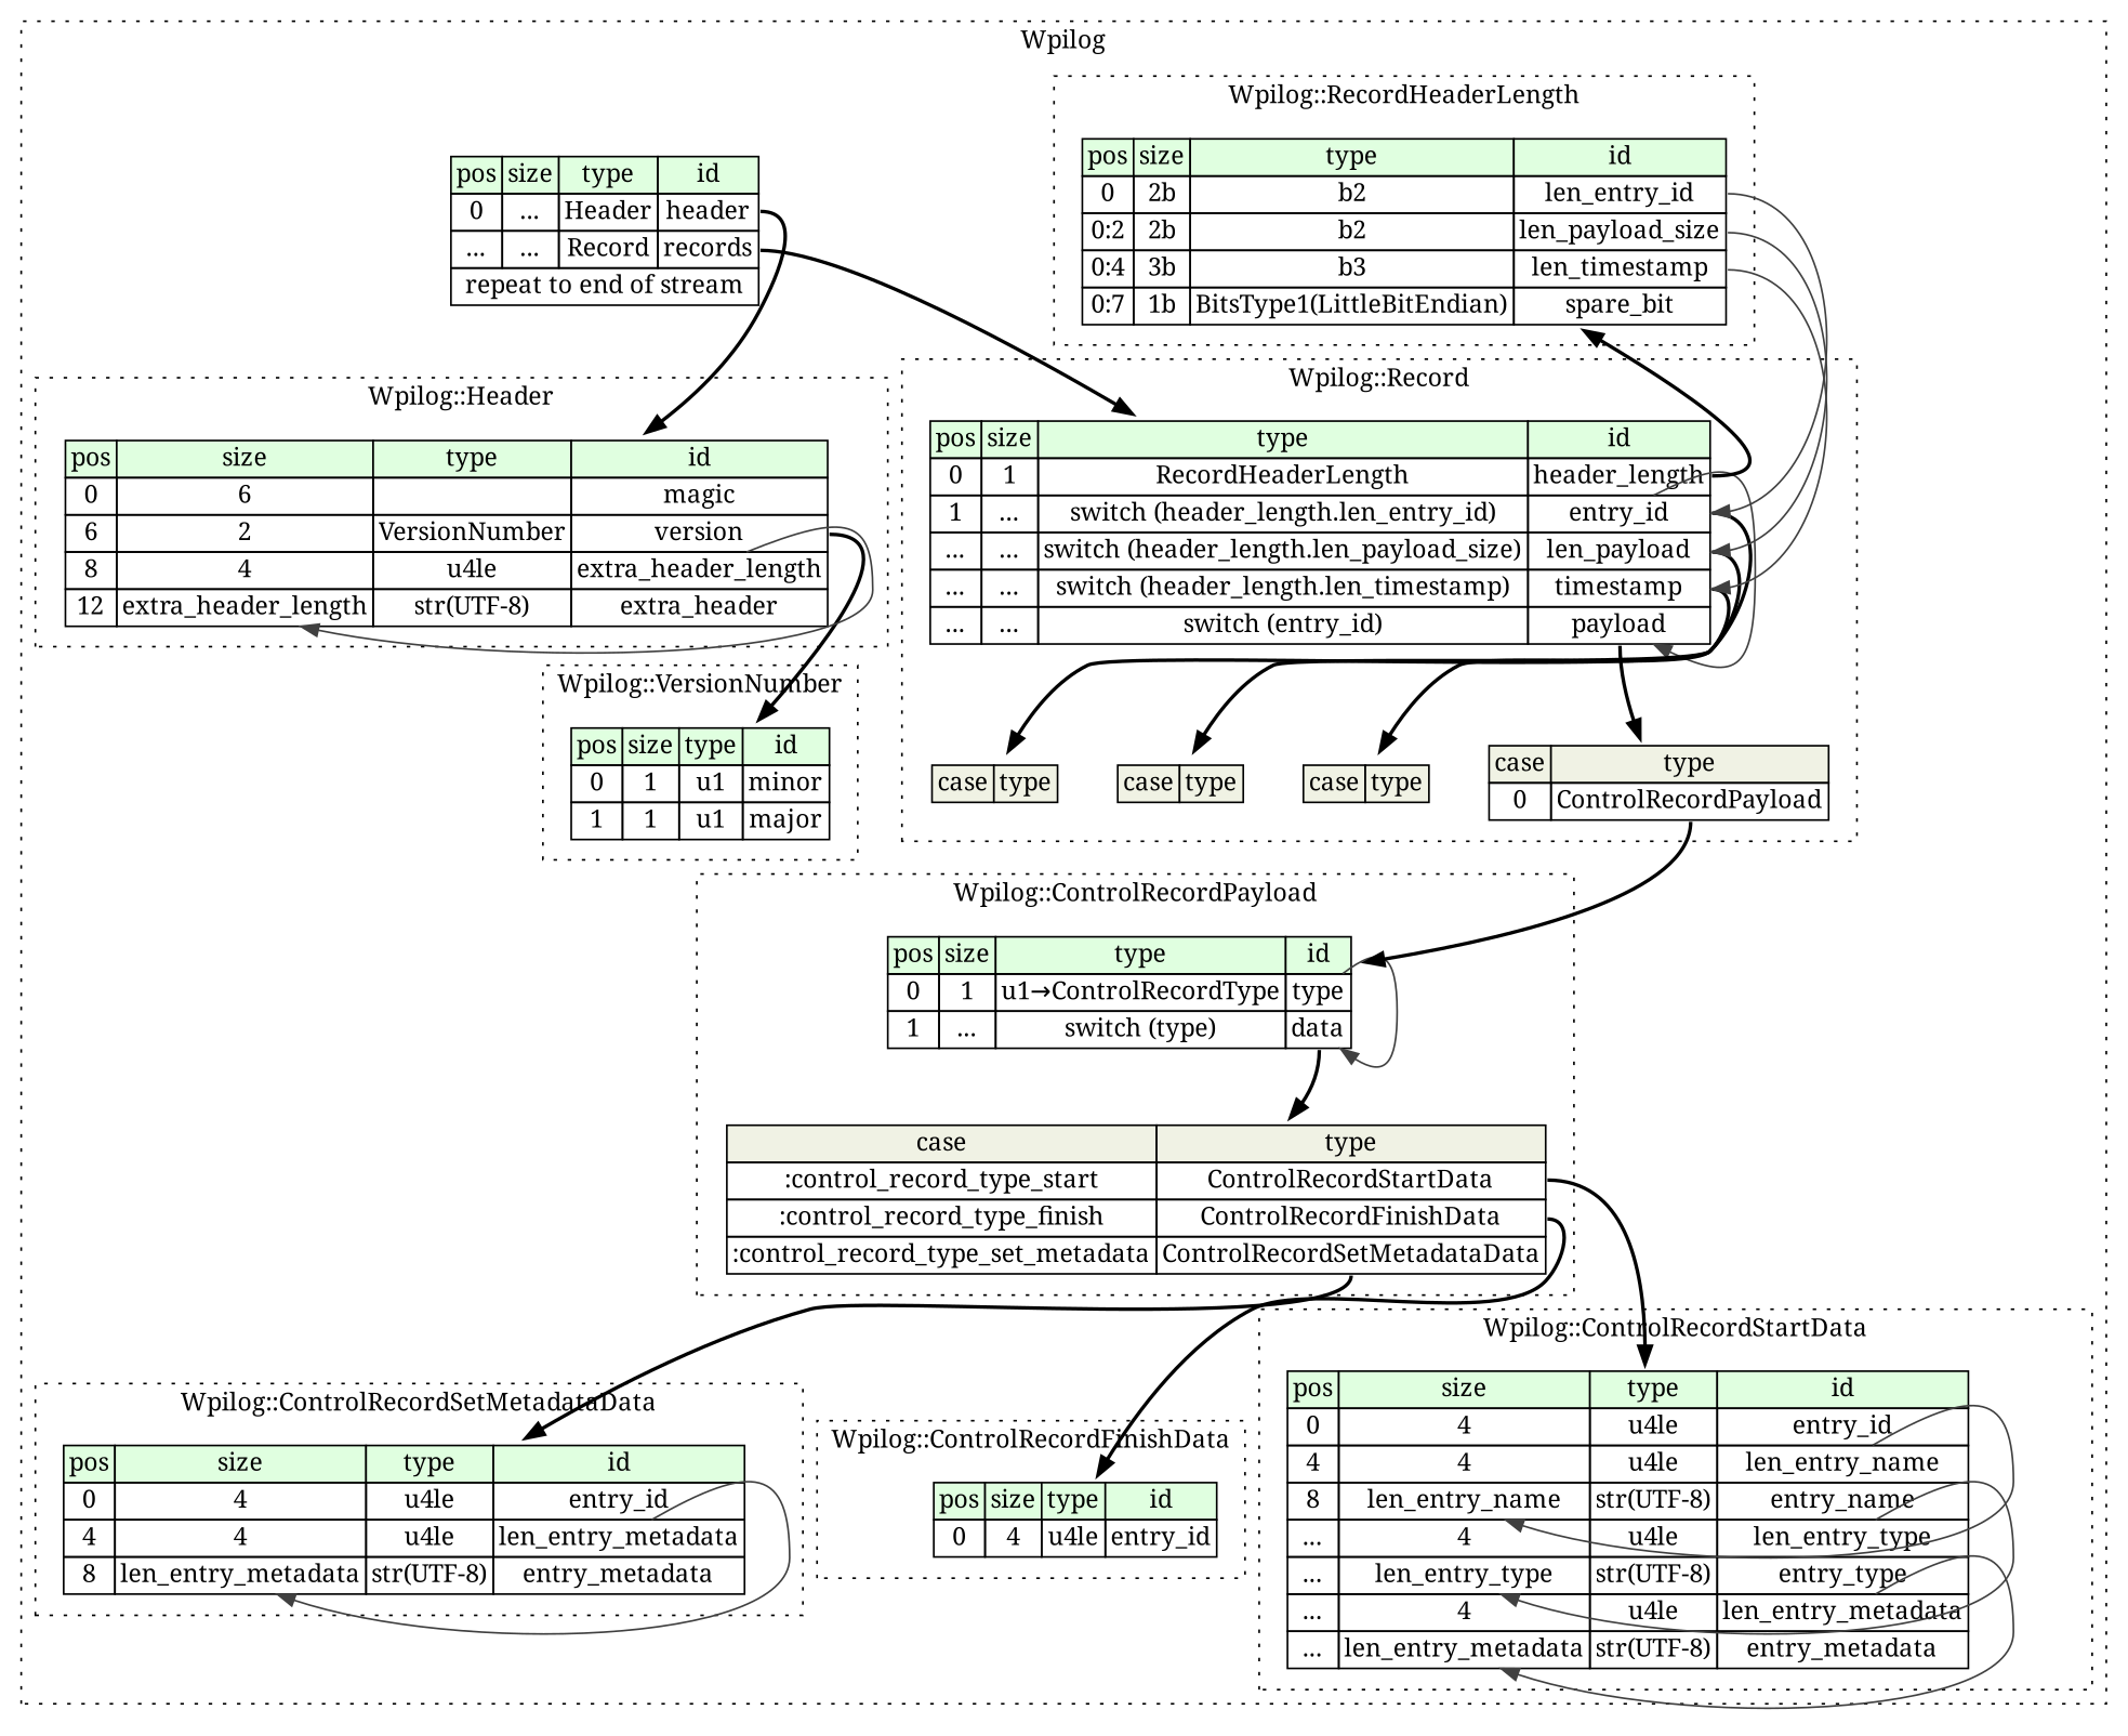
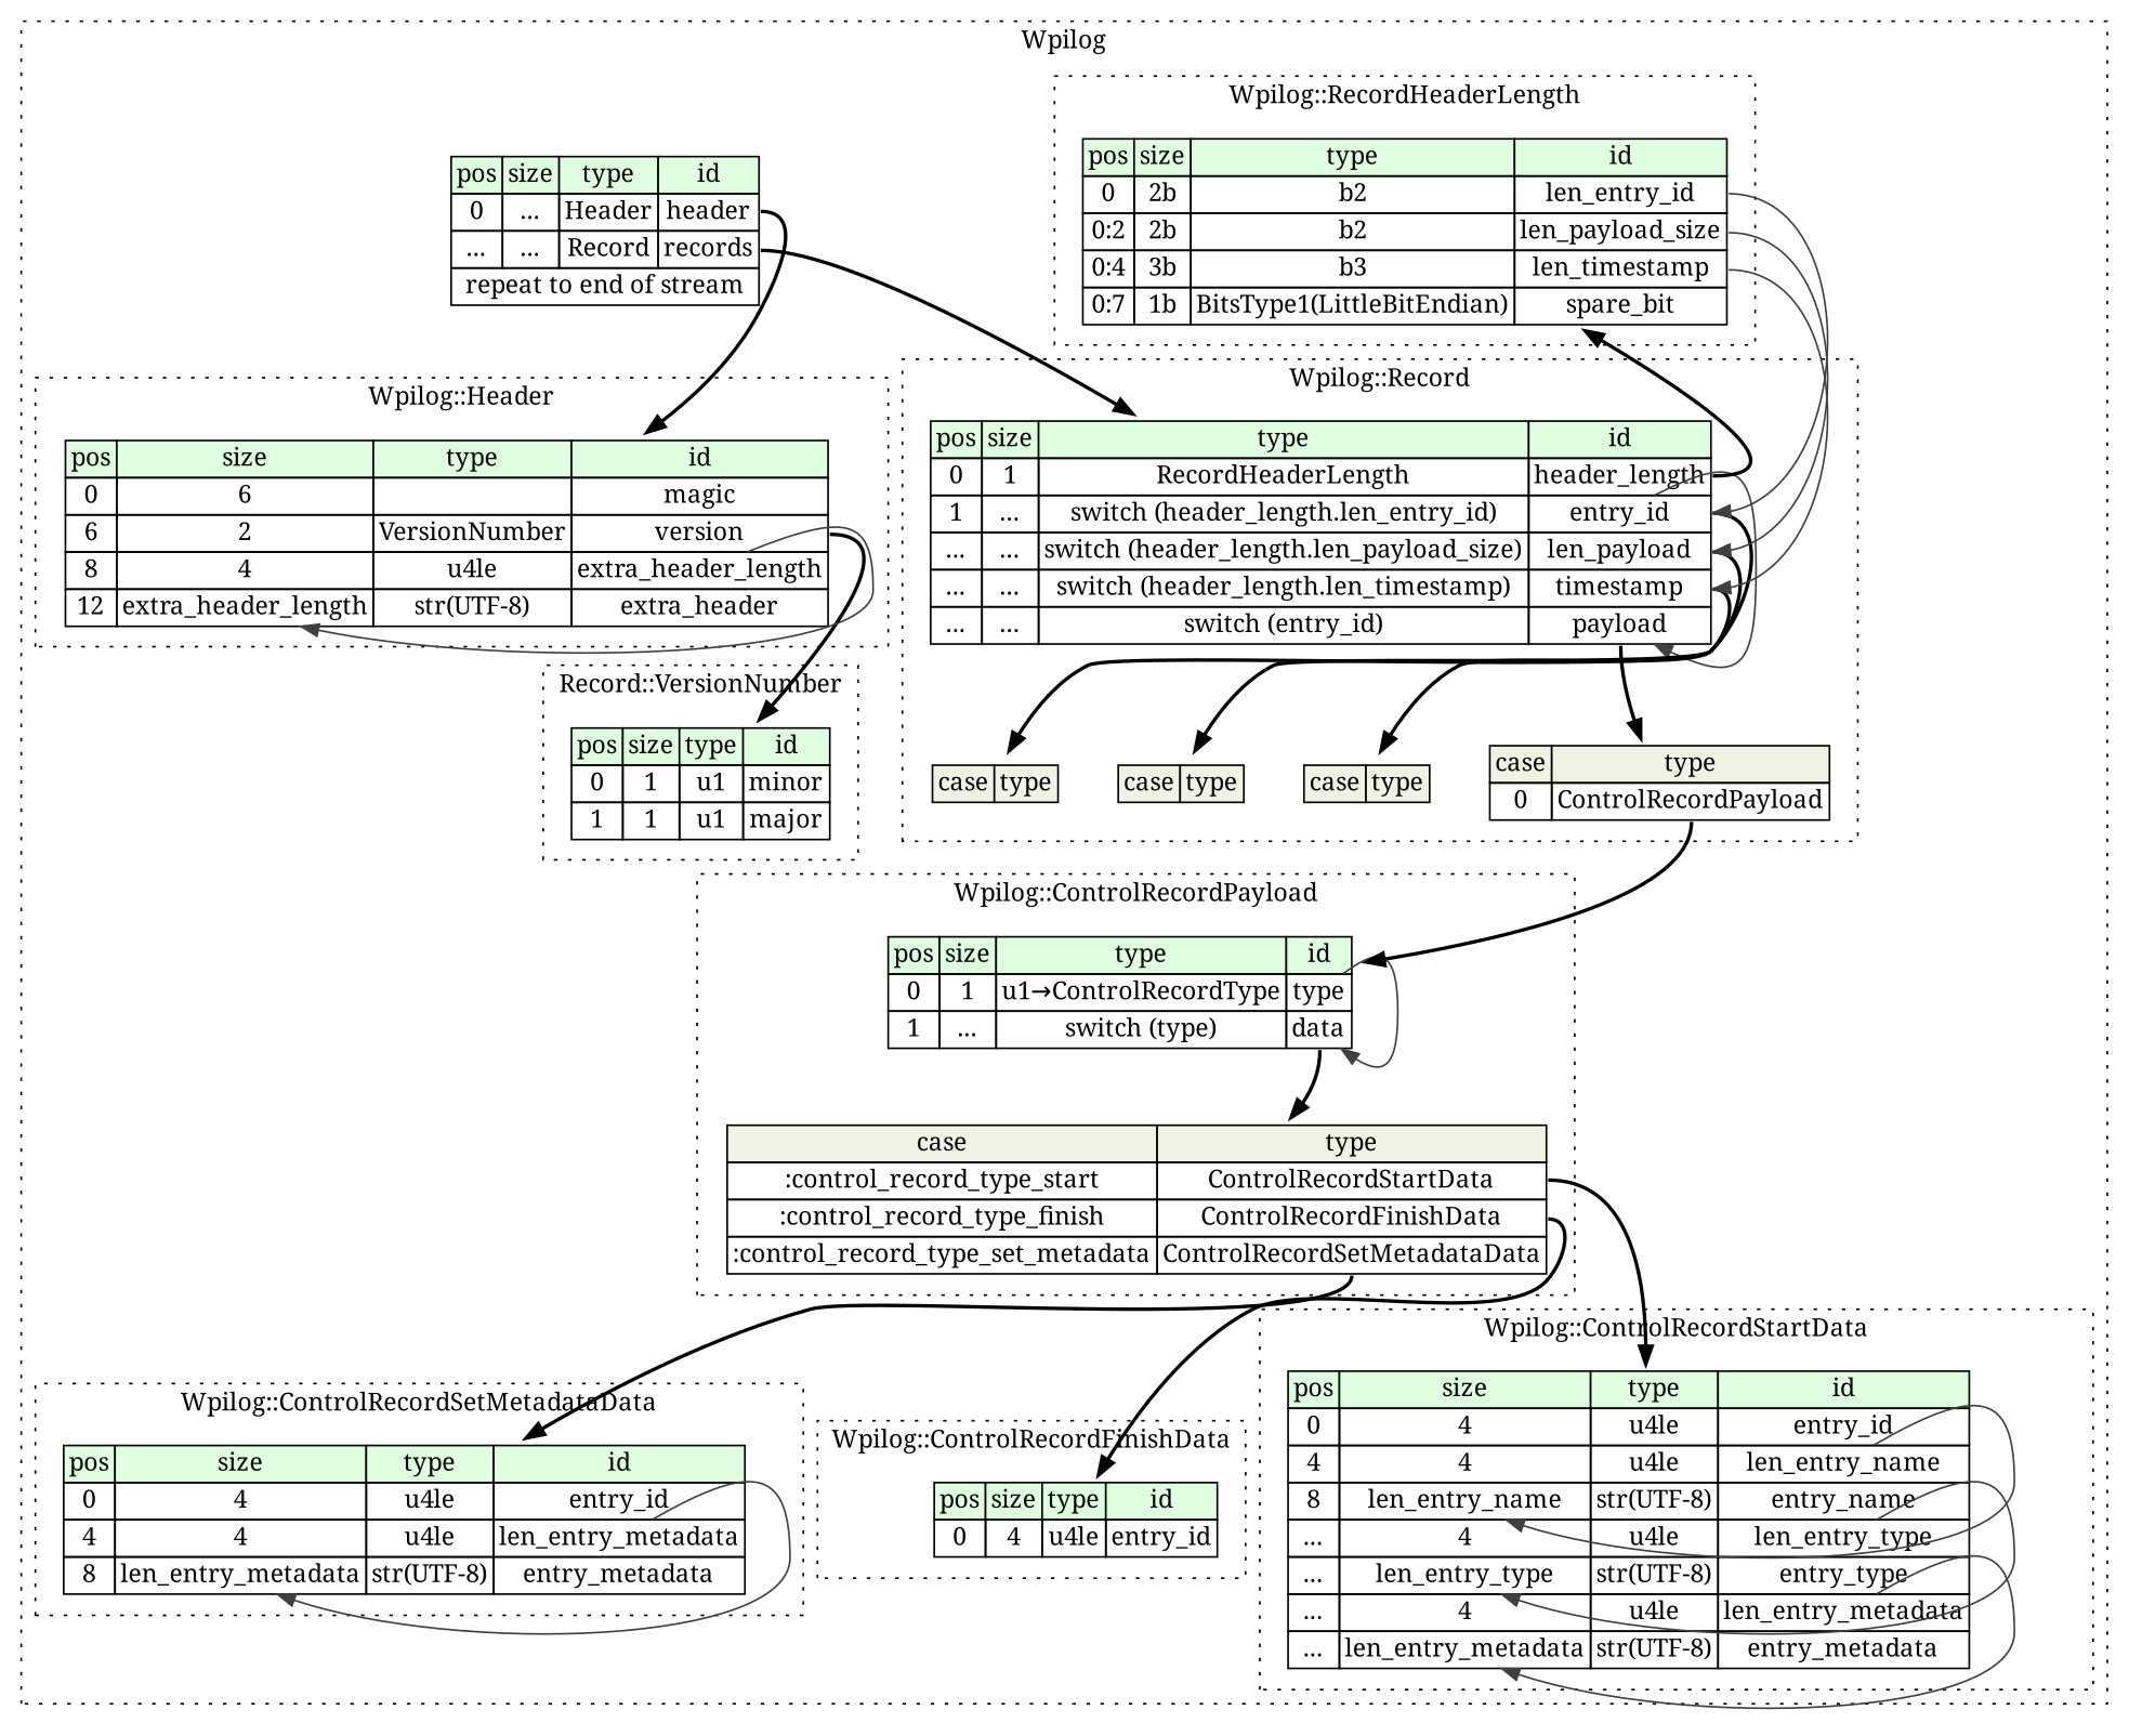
  digraph {
    rankdir=TB
    fontname="Noto Serif"
    node [shape=plaintext fontname="Noto Serif"]
    edge [tailport=len_entry_metadata_type fontname="Noto Serif" style=bold]
    n1 [label=<<TABLE BORDER="0" CELLBORDER="1" CELLSPACING="0"> 				<TR><TD BGCOLOR="#E0FFE0">pos</TD><TD BGCOLOR="#E0FFE0">size</TD><TD BGCOLOR="#E0FFE0">type</TD><TD BGCOLOR="#E0FFE0">id</TD></TR> 				<TR><TD PORT="entry_id_pos">0</TD><TD PORT="entry_id_size">4</TD><TD>u4le</TD><TD PORT="entry_id_type">entry_id</TD></TR> 				<TR><TD PORT="len_entry_metadata_pos">4</TD><TD PORT="len_entry_metadata_size">4</TD><TD>u4le</TD><TD PORT="len_entry_metadata_type">len_entry_metadata</TD></TR> 				<TR><TD PORT="entry_metadata_pos">8</TD><TD PORT="entry_metadata_size">len_entry_metadata</TD><TD>str(UTF-8)</TD><TD PORT="entry_metadata_type">entry_metadata</TD></TR> 			</TABLE>>]
    n2 [label=<<TABLE BORDER="0" CELLBORDER="1" CELLSPACING="0"> 				<TR><TD BGCOLOR="#E0FFE0">pos</TD><TD BGCOLOR="#E0FFE0">size</TD><TD BGCOLOR="#E0FFE0">type</TD><TD BGCOLOR="#E0FFE0">id</TD></TR> 				<TR><TD PORT="type_pos">0</TD><TD PORT="type_size">1</TD><TD>u1→ControlRecordType</TD><TD PORT="type_type">type</TD></TR> 				<TR><TD PORT="data_pos">1</TD><TD PORT="data_size">...</TD><TD>switch (type)</TD><TD PORT="data_type">data</TD></TR> 			</TABLE>>]
    n3 [label=<<TABLE BORDER="0" CELLBORDER="1" CELLSPACING="0"> 	<TR><TD BGCOLOR="#F0F2E4">case</TD><TD BGCOLOR="#F0F2E4">type</TD></TR> 	<TR><TD>:control_record_type_start</TD><TD PORT="case0">ControlRecordStartData</TD></TR> 	<TR><TD>:control_record_type_finish</TD><TD PORT="case1">ControlRecordFinishData</TD></TR> 	<TR><TD>:control_record_type_set_metadata</TD><TD PORT="case2">ControlRecordSetMetadataData</TD></TR> </TABLE>>]
    n4 [label=<<TABLE BORDER="0" CELLBORDER="1" CELLSPACING="0"> 				<TR><TD BGCOLOR="#E0FFE0">pos</TD><TD BGCOLOR="#E0FFE0">size</TD><TD BGCOLOR="#E0FFE0">type</TD><TD BGCOLOR="#E0FFE0">id</TD></TR> 				<TR><TD PORT="minor_pos">0</TD><TD PORT="minor_size">1</TD><TD>u1</TD><TD PORT="minor_type">minor</TD></TR> 				<TR><TD PORT="major_pos">1</TD><TD PORT="major_size">1</TD><TD>u1</TD><TD PORT="major_type">major</TD></TR> 			</TABLE>>]
    n5 [label=<<TABLE BORDER="0" CELLBORDER="1" CELLSPACING="0"> 				<TR><TD BGCOLOR="#E0FFE0">pos</TD><TD BGCOLOR="#E0FFE0">size</TD><TD BGCOLOR="#E0FFE0">type</TD><TD BGCOLOR="#E0FFE0">id</TD></TR> 				<TR><TD PORT="entry_id_pos">0</TD><TD PORT="entry_id_size">4</TD><TD>u4le</TD><TD PORT="entry_id_type">entry_id</TD></TR> 			</TABLE>>]
    n6 [label=<<TABLE BORDER="0" CELLBORDER="1" CELLSPACING="0"> 				<TR><TD BGCOLOR="#E0FFE0">pos</TD><TD BGCOLOR="#E0FFE0">size</TD><TD BGCOLOR="#E0FFE0">type</TD><TD BGCOLOR="#E0FFE0">id</TD></TR> 				<TR><TD PORT="entry_id_pos">0</TD><TD PORT="entry_id_size">4</TD><TD>u4le</TD><TD PORT="entry_id_type">entry_id</TD></TR> 				<TR><TD PORT="len_entry_name_pos">4</TD><TD PORT="len_entry_name_size">4</TD><TD>u4le</TD><TD PORT="len_entry_name_type">len_entry_name</TD></TR> 				<TR><TD PORT="entry_name_pos">8</TD><TD PORT="entry_name_size">len_entry_name</TD><TD>str(UTF-8)</TD><TD PORT="entry_name_type">entry_name</TD></TR> 				<TR><TD PORT="len_entry_type_pos">...</TD><TD PORT="len_entry_type_size">4</TD><TD>u4le</TD><TD PORT="len_entry_type_type">len_entry_type</TD></TR> 				<TR><TD PORT="entry_type_pos">...</TD><TD PORT="entry_type_size">len_entry_type</TD><TD>str(UTF-8)</TD><TD PORT="entry_type_type">entry_type</TD></TR> 				<TR><TD PORT="len_entry_metadata_pos">...</TD><TD PORT="len_entry_metadata_size">4</TD><TD>u4le</TD><TD PORT="len_entry_metadata_type">len_entry_metadata</TD></TR> 				<TR><TD PORT="entry_metadata_pos">...</TD><TD PORT="entry_metadata_size">len_entry_metadata</TD><TD>str(UTF-8)</TD><TD PORT="entry_metadata_type">entry_metadata</TD></TR> 			</TABLE>>]
    n7 [label=<<TABLE BORDER="0" CELLBORDER="1" CELLSPACING="0"> 				<TR><TD BGCOLOR="#E0FFE0">pos</TD><TD BGCOLOR="#E0FFE0">size</TD><TD BGCOLOR="#E0FFE0">type</TD><TD BGCOLOR="#E0FFE0">id</TD></TR> 				<TR><TD PORT="magic_pos">0</TD><TD PORT="magic_size">6</TD><TD></TD><TD PORT="magic_type">magic</TD></TR> 				<TR><TD PORT="version_pos">6</TD><TD PORT="version_size">2</TD><TD>VersionNumber</TD><TD PORT="version_type">version</TD></TR> 				<TR><TD PORT="extra_header_length_pos">8</TD><TD PORT="extra_header_length_size">4</TD><TD>u4le</TD><TD PORT="extra_header_length_type">extra_header_length</TD></TR> 				<TR><TD PORT="extra_header_pos">12</TD><TD PORT="extra_header_size">extra_header_length</TD><TD>str(UTF-8)</TD><TD PORT="extra_header_type">extra_header</TD></TR> 			</TABLE>>]
    n8 [label=<<TABLE BORDER="0" CELLBORDER="1" CELLSPACING="0"> 				<TR><TD BGCOLOR="#E0FFE0">pos</TD><TD BGCOLOR="#E0FFE0">size</TD><TD BGCOLOR="#E0FFE0">type</TD><TD BGCOLOR="#E0FFE0">id</TD></TR> 				<TR><TD PORT="header_length_pos">0</TD><TD PORT="header_length_size">1</TD><TD>RecordHeaderLength</TD><TD PORT="header_length_type">header_length</TD></TR> 				<TR><TD PORT="entry_id_pos">1</TD><TD PORT="entry_id_size">...</TD><TD>switch (header_length.len_entry_id)</TD><TD PORT="entry_id_type">entry_id</TD></TR> 				<TR><TD PORT="len_payload_pos">...</TD><TD PORT="len_payload_size">...</TD><TD>switch (header_length.len_payload_size)</TD><TD PORT="len_payload_type">len_payload</TD></TR> 				<TR><TD PORT="timestamp_pos">...</TD><TD PORT="timestamp_size">...</TD><TD>switch (header_length.len_timestamp)</TD><TD PORT="timestamp_type">timestamp</TD></TR> 				<TR><TD PORT="payload_pos">...</TD><TD PORT="payload_size">...</TD><TD>switch (entry_id)</TD><TD PORT="payload_type">payload</TD></TR> 			</TABLE>>]
    n9 [label=<<TABLE BORDER="0" CELLBORDER="1" CELLSPACING="0"> 	<TR><TD BGCOLOR="#F0F2E4">case</TD><TD BGCOLOR="#F0F2E4">type</TD></TR> </TABLE>>]
    n10 [label=<<TABLE BORDER="0" CELLBORDER="1" CELLSPACING="0"> 	<TR><TD BGCOLOR="#F0F2E4">case</TD><TD BGCOLOR="#F0F2E4">type</TD></TR> </TABLE>>]
    n11 [label=<<TABLE BORDER="0" CELLBORDER="1" CELLSPACING="0"> 	<TR><TD BGCOLOR="#F0F2E4">case</TD><TD BGCOLOR="#F0F2E4">type</TD></TR> </TABLE>>]
    n12 [label=<<TABLE BORDER="0" CELLBORDER="1" CELLSPACING="0"> 	<TR><TD BGCOLOR="#F0F2E4">case</TD><TD BGCOLOR="#F0F2E4">type</TD></TR> 	<TR><TD>0</TD><TD PORT="case0">ControlRecordPayload</TD></TR> </TABLE>>]
    n13 [label=<<TABLE BORDER="0" CELLBORDER="1" CELLSPACING="0"> 				<TR><TD BGCOLOR="#E0FFE0">pos</TD><TD BGCOLOR="#E0FFE0">size</TD><TD BGCOLOR="#E0FFE0">type</TD><TD BGCOLOR="#E0FFE0">id</TD></TR> 				<TR><TD PORT="len_entry_id_pos">0</TD><TD PORT="len_entry_id_size">2b</TD><TD>b2</TD><TD PORT="len_entry_id_type">len_entry_id</TD></TR> 				<TR><TD PORT="len_payload_size_pos">0:2</TD><TD PORT="len_payload_size_size">2b</TD><TD>b2</TD><TD PORT="len_payload_size_type">len_payload_size</TD></TR> 				<TR><TD PORT="len_timestamp_pos">0:4</TD><TD PORT="len_timestamp_size">3b</TD><TD>b3</TD><TD PORT="len_timestamp_type">len_timestamp</TD></TR> 				<TR><TD PORT="spare_bit_pos">0:7</TD><TD PORT="spare_bit_size">1b</TD><TD>BitsType1(LittleBitEndian)</TD><TD PORT="spare_bit_type">spare_bit</TD></TR> 			</TABLE>>]
    n14 [label=<<TABLE BORDER="0" CELLBORDER="1" CELLSPACING="0"> 			<TR><TD BGCOLOR="#E0FFE0">pos</TD><TD BGCOLOR="#E0FFE0">size</TD><TD BGCOLOR="#E0FFE0">type</TD><TD BGCOLOR="#E0FFE0">id</TD></TR> 			<TR><TD PORT="header_pos">0</TD><TD PORT="header_size">...</TD><TD>Header</TD><TD PORT="header_type">header</TD></TR> 			<TR><TD PORT="records_pos">...</TD><TD PORT="records_size">...</TD><TD>Record</TD><TD PORT="records_type">records</TD></TR> 			<TR><TD COLSPAN="4" PORT="records__repeat">repeat to end of stream</TD></TR> 		</TABLE>>]
    subgraph cluster_1 {
      label=Wpilog
      style=dotted
      n14
      subgraph cluster_2 {
        label="Wpilog::ControlRecordSetMetadataData"
        style=dotted
        n1
      }
      subgraph cluster_3 {
        label="Wpilog::ControlRecordPayload"
        style=dotted
        n2
        n3
      }
      subgraph cluster_4 {
-       label="Wpilog::VersionNumber"
+       label="Record::VersionNumber"
        style=dotted
        n4
      }
      subgraph cluster_5 {
        label="Wpilog::ControlRecordFinishData"
        style=dotted
        n5
      }
      subgraph cluster_6 {
        label="Wpilog::ControlRecordStartData"
        style=dotted
        n6
      }
      subgraph cluster_7 {
        label="Wpilog::Header"
        style=dotted
        n7
      }
      subgraph cluster_8 {
        label="Wpilog::Record"
        style=dotted
        n8
        n9
        n10
        n11
        n12
      }
      subgraph cluster_9 {
        label="Wpilog::RecordHeaderLength"
        style=dotted
        n13
      }
    }
    n1 -> n1 [color="#404040" headport=entry_metadata_size style=""]
    n2 -> n2 [color="#404040" headport=data_type tailport=type_type style=""]
    n2 -> n3 [tailport=data_type]
    n3 -> n1 [tailport=case2]
    n3 -> n5 [tailport=case1]
    n3 -> n6 [tailport=case0]
    n6 -> n6 [color="#404040" headport=entry_name_size tailport=len_entry_name_type style=""]
    n6 -> n6 [color="#404040" headport=entry_type_size tailport=len_entry_type_type style=""]
    n6 -> n6 [color="#404040" headport=entry_metadata_size style=""]
    n7 -> n4 [tailport=version_type]
    n7 -> n7 [color="#404040" headport=extra_header_size tailport=extra_header_length_type style=""]
    n8 -> n8 [color="#404040" headport=payload_type tailport=entry_id_type style=""]
    n8 -> n9 [tailport=entry_id_type]
    n8 -> n10 [tailport=len_payload_type]
    n8 -> n11 [tailport=timestamp_type]
    n8 -> n12 [tailport=payload_type]
    n8 -> n13 [tailport=header_length_type]
    n12 -> n2 [tailport=case0]
    n13 -> n8 [color="#404040" headport=entry_id_type tailport=len_entry_id_type style=""]
    n13 -> n8 [color="#404040" headport=len_payload_type tailport=len_payload_size_type style=""]
    n13 -> n8 [color="#404040" headport=timestamp_type tailport=len_timestamp_type style=""]
    n14 -> n7 [tailport=header_type]
    n14 -> n8 [tailport=records_type]
  }
